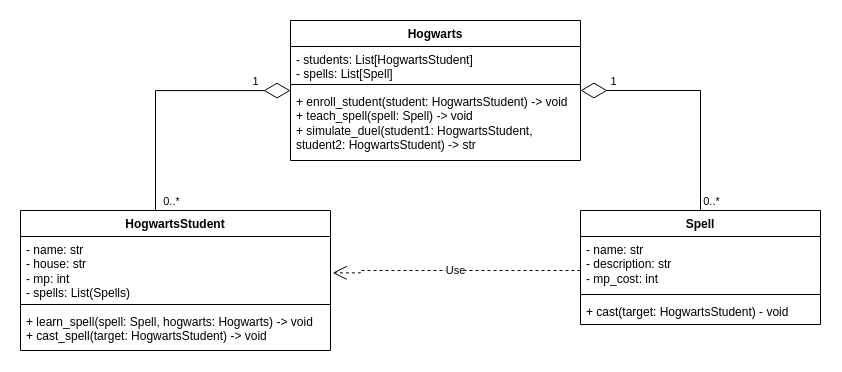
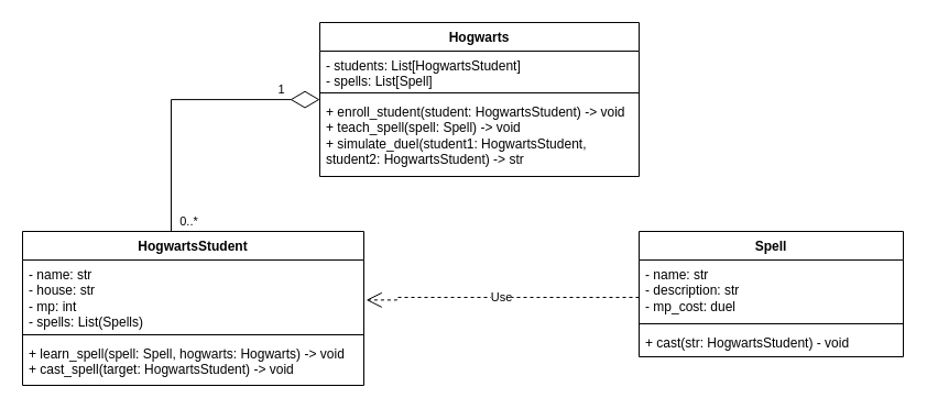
  <mxCell id="0" />
  <mxCell id="1" parent="0" />
  <mxCell id="2" value="HogwartsStudent" style="swimlane;fontStyle=1;align=center;verticalAlign=top;childLayout=stackLayout;horizontal=1;startSize=26;horizontalStack=0;resizeParent=1;resizeParentMax=0;resizeLast=0;collapsible=1;marginBottom=0;whiteSpace=wrap;html=1;" vertex="1" parent="1"><mxGeometry x="20" y="210" width="310" height="140" as="geometry" /></mxCell>
  <mxCell id="3" value="- name: str&lt;div&gt;- house: str&lt;/div&gt;&lt;div&gt;- mp: int&lt;/div&gt;&lt;div&gt;- spells: List(Spells)&lt;/div&gt;" style="text;strokeColor=none;fillColor=none;align=left;verticalAlign=top;spacingLeft=4;spacingRight=4;overflow=hidden;rotatable=0;points=[[0,0.5],[1,0.5]];portConstraint=eastwest;whiteSpace=wrap;html=1;" vertex="1" parent="2"><mxGeometry y="26" width="310" height="64" as="geometry" /></mxCell>
  <mxCell id="4" value="" style="line;strokeWidth=1;fillColor=none;align=left;verticalAlign=middle;spacingTop=-1;spacingLeft=3;spacingRight=3;rotatable=0;labelPosition=right;points=[];portConstraint=eastwest;strokeColor=inherit;" vertex="1" parent="2"><mxGeometry y="90" width="310" height="8" as="geometry" /></mxCell>
  <mxCell id="5" value="+ learn_spell(spell: Spell, hogwarts: Hogwarts) -&amp;gt; void&lt;div&gt;+ cast_spell(target: HogwartsStudent) -&amp;gt; void&lt;/div&gt;" style="text;strokeColor=none;fillColor=none;align=left;verticalAlign=top;spacingLeft=4;spacingRight=4;overflow=hidden;rotatable=0;points=[[0,0.5],[1,0.5]];portConstraint=eastwest;whiteSpace=wrap;html=1;" vertex="1" parent="2"><mxGeometry y="98" width="310" height="42" as="geometry" /></mxCell>
  <mxCell id="6" value="Spell" style="swimlane;fontStyle=1;align=center;verticalAlign=top;childLayout=stackLayout;horizontal=1;startSize=26;horizontalStack=0;resizeParent=1;resizeParentMax=0;resizeLast=0;collapsible=1;marginBottom=0;whiteSpace=wrap;html=1;" vertex="1" parent="1"><mxGeometry x="580" y="210" width="240" height="114" as="geometry" /></mxCell>
- <mxCell id="7" value="- name: str&lt;div&gt;- description: str&lt;/div&gt;&lt;div&gt;- mp_cost: int&lt;/div&gt;" style="text;strokeColor=none;fillColor=none;align=left;verticalAlign=top;spacingLeft=4;spacingRight=4;overflow=hidden;rotatable=0;points=[[0,0.5],[1,0.5]];portConstraint=eastwest;whiteSpace=wrap;html=1;" vertex="1" parent="6"><mxGeometry y="26" width="240" height="54" as="geometry" /></mxCell>
+ <mxCell id="7" value="- name: str&lt;div&gt;- description: str&lt;/div&gt;&lt;div&gt;- mp_cost: duel&lt;/div&gt;" style="text;strokeColor=none;fillColor=none;align=left;verticalAlign=top;spacingLeft=4;spacingRight=4;overflow=hidden;rotatable=0;points=[[0,0.5],[1,0.5]];portConstraint=eastwest;whiteSpace=wrap;html=1;" vertex="1" parent="6"><mxGeometry y="26" width="240" height="54" as="geometry" /></mxCell>
  <mxCell id="8" value="" style="line;strokeWidth=1;fillColor=none;align=left;verticalAlign=middle;spacingTop=-1;spacingLeft=3;spacingRight=3;rotatable=0;labelPosition=right;points=[];portConstraint=eastwest;strokeColor=inherit;" vertex="1" parent="6"><mxGeometry y="80" width="240" height="8" as="geometry" /></mxCell>
- <mxCell id="9" value="+ cast(target: HogwartsStudent) - void" style="text;strokeColor=none;fillColor=none;align=left;verticalAlign=top;spacingLeft=4;spacingRight=4;overflow=hidden;rotatable=0;points=[[0,0.5],[1,0.5]];portConstraint=eastwest;whiteSpace=wrap;html=1;" vertex="1" parent="6"><mxGeometry y="88" width="240" height="26" as="geometry" /></mxCell>
+ <mxCell id="9" value="+ cast(str: HogwartsStudent) - void" style="text;strokeColor=none;fillColor=none;align=left;verticalAlign=top;spacingLeft=4;spacingRight=4;overflow=hidden;rotatable=0;points=[[0,0.5],[1,0.5]];portConstraint=eastwest;whiteSpace=wrap;html=1;" vertex="1" parent="6"><mxGeometry y="88" width="240" height="26" as="geometry" /></mxCell>
  <mxCell id="10" value="Hogwarts" style="swimlane;fontStyle=1;align=center;verticalAlign=top;childLayout=stackLayout;horizontal=1;startSize=26;horizontalStack=0;resizeParent=1;resizeParentMax=0;resizeLast=0;collapsible=1;marginBottom=0;whiteSpace=wrap;html=1;" vertex="1" parent="1"><mxGeometry x="290" y="20" width="290" height="140" as="geometry" /></mxCell>
  <mxCell id="11" value="- students: List[HogwartsStudent]&lt;div&gt;- spells: List[Spell]&lt;/div&gt;" style="text;strokeColor=none;fillColor=none;align=left;verticalAlign=top;spacingLeft=4;spacingRight=4;overflow=hidden;rotatable=0;points=[[0,0.5],[1,0.5]];portConstraint=eastwest;whiteSpace=wrap;html=1;" vertex="1" parent="10"><mxGeometry y="26" width="290" height="34" as="geometry" /></mxCell>
  <mxCell id="12" value="" style="line;strokeWidth=1;fillColor=none;align=left;verticalAlign=middle;spacingTop=-1;spacingLeft=3;spacingRight=3;rotatable=0;labelPosition=right;points=[];portConstraint=eastwest;strokeColor=inherit;" vertex="1" parent="10"><mxGeometry y="60" width="290" height="8" as="geometry" /></mxCell>
  <mxCell id="13" value="+ enroll_student(student: HogwartsStudent) -&amp;gt; void&lt;div&gt;+ teach_spell(spell: Spell) -&amp;gt; void&lt;/div&gt;&lt;div&gt;+ simulate_duel(student1: HogwartsStudent, student2: HogwartsStudent) -&amp;gt; str&lt;/div&gt;" style="text;strokeColor=none;fillColor=none;align=left;verticalAlign=top;spacingLeft=4;spacingRight=4;overflow=hidden;rotatable=0;points=[[0,0.5],[1,0.5]];portConstraint=eastwest;whiteSpace=wrap;html=1;" vertex="1" parent="10"><mxGeometry y="68" width="290" height="72" as="geometry" /></mxCell>
  <mxCell id="14" value="" style="endArrow=diamondThin;endFill=0;endSize=24;html=1;rounded=0;exitX=0.5;exitY=0;exitDx=0;exitDy=0;edgeStyle=orthogonalEdgeStyle;entryX=0;entryY=0.029;entryDx=0;entryDy=0;entryPerimeter=0;" edge="1" parent="1" source="2" target="13"><mxGeometry width="160" relative="1" as="geometry"><mxPoint x="120" y="89.58" as="sourcePoint" /><mxPoint x="289" y="90" as="targetPoint" /><Array as="points"><mxPoint x="155" y="90" /></Array></mxGeometry></mxCell>
  <mxCell id="15" value="1" style="edgeLabel;html=1;align=center;verticalAlign=middle;resizable=0;points=[];" vertex="1" connectable="0" parent="14"><mxGeometry x="0.741" relative="1" as="geometry"><mxPoint y="-10" as="offset" /></mxGeometry></mxCell>
  <mxCell id="16" value="0..*" style="edgeLabel;html=1;align=center;verticalAlign=middle;resizable=0;points=[];" vertex="1" connectable="0" parent="14"><mxGeometry x="-0.834" relative="1" as="geometry"><mxPoint x="15" y="-7" as="offset" /></mxGeometry></mxCell>
- <mxCell id="17" value="" style="endArrow=diamondThin;endFill=0;endSize=24;html=1;rounded=0;exitX=0.5;exitY=0;exitDx=0;exitDy=0;entryX=1;entryY=0.5;entryDx=0;entryDy=0;edgeStyle=orthogonalEdgeStyle;" edge="1" parent="1" source="6" target="10"><mxGeometry width="160" relative="1" as="geometry"><mxPoint x="590" y="140" as="sourcePoint" /><mxPoint x="660" y="80" as="targetPoint" /></mxGeometry></mxCell>
- <mxCell id="18" value="1" style="edgeLabel;html=1;align=center;verticalAlign=middle;resizable=0;points=[];" vertex="1" connectable="0" parent="17"><mxGeometry x="0.733" y="1" relative="1" as="geometry"><mxPoint y="-11" as="offset" /></mxGeometry></mxCell>
- <mxCell id="19" value="0..*" style="edgeLabel;html=1;align=center;verticalAlign=middle;resizable=0;points=[];" vertex="1" connectable="0" parent="17"><mxGeometry x="-0.849" y="-1" relative="1" as="geometry"><mxPoint x="9" y="8" as="offset" /></mxGeometry></mxCell>
  <mxCell id="20" value="Use" style="endArrow=open;endSize=12;dashed=1;html=1;rounded=0;exitX=0;exitY=0.63;exitDx=0;exitDy=0;exitPerimeter=0;edgeStyle=orthogonalEdgeStyle;entryX=1.007;entryY=0.568;entryDx=0;entryDy=0;entryPerimeter=0;" edge="1" parent="1" source="7" target="3"><mxGeometry width="160" relative="1" as="geometry"><mxPoint x="310" y="290" as="sourcePoint" /><mxPoint x="360" y="280" as="targetPoint" /><Array as="points"><mxPoint x="360" y="270" /><mxPoint x="360" y="272" /></Array></mxGeometry></mxCell>
